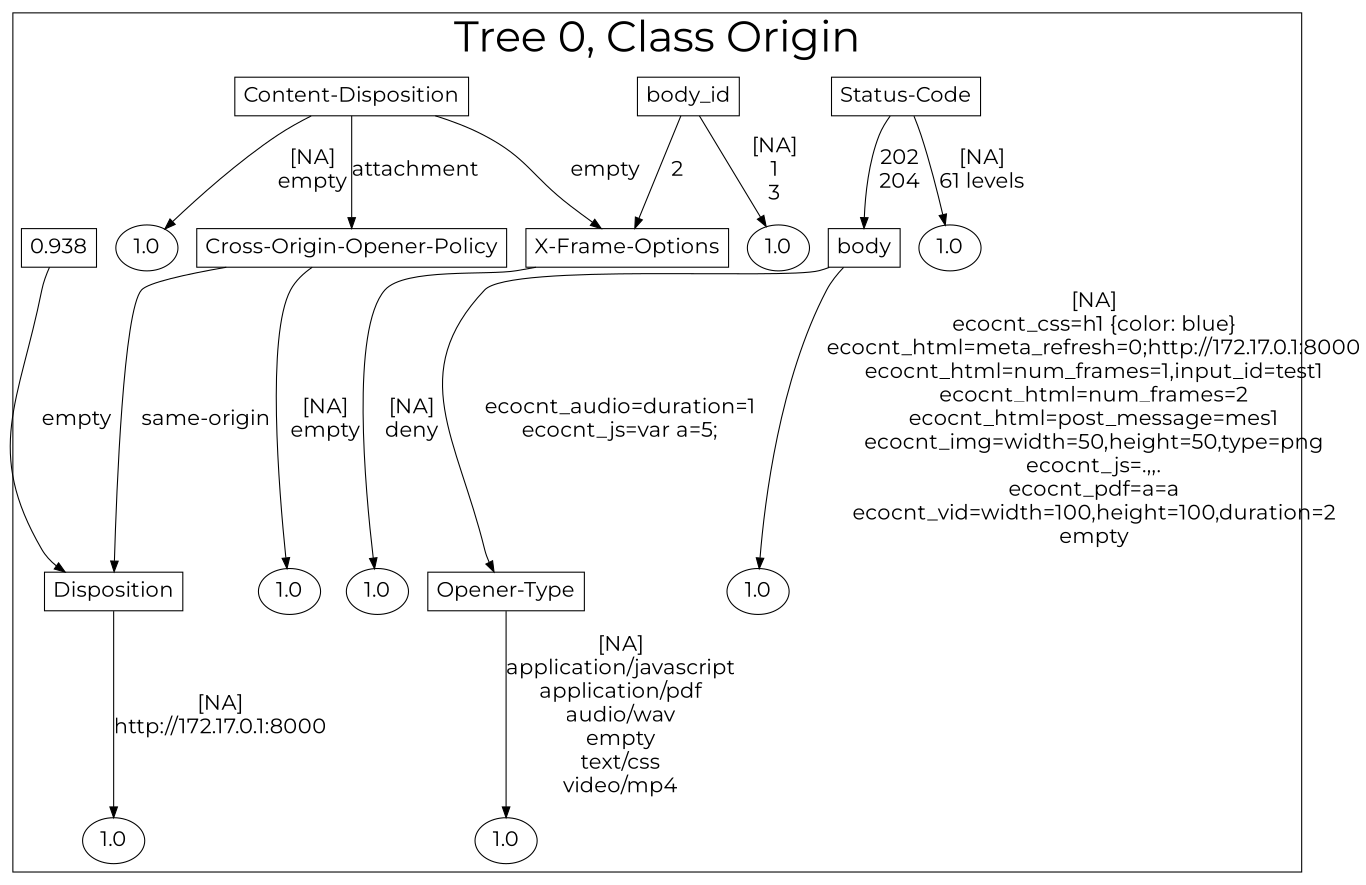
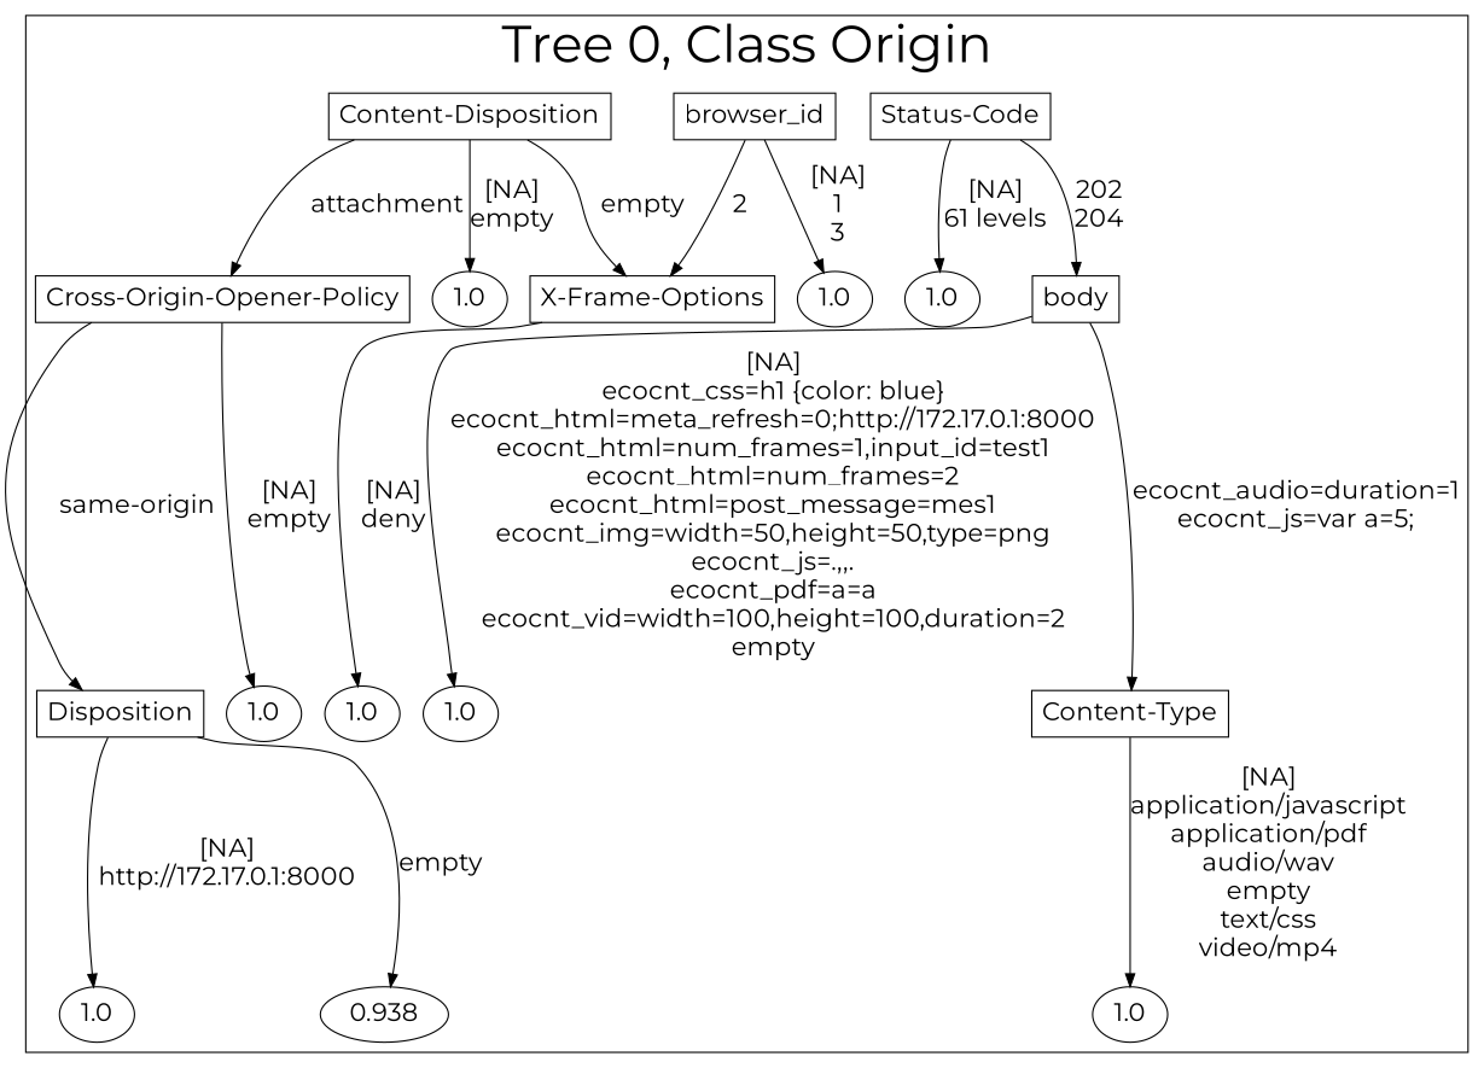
  digraph {
    fontname=Montserrat
    node [fontname=Montserrat fontsize=20]
    edge [fontname=Montserrat fontsize=20]
    n1 [label="Status-Code" shape=box]
    n2 [label=body shape=box]
    n3 [label=1.0]
-   n4 [label="Opener-Type" shape=box]
+   n4 [label="Content-Type" shape=box]
    n5 [label=1.0]
-   n6 [label=body_id shape=box]
+   n6 [label=browser_id shape=box]
    n7 [label=1.0]
    n8 [label="X-Frame-Options" shape=box]
    n9 [label=1.0]
    n10 [label="Content-Disposition" shape=box]
    n11 [label=1.0]
    n12 [label="Cross-Origin-Opener-Policy" shape=box]
    n13 [label=1.0]
    n14 [label=Disposition shape=box]
    n15 [label=1.0]
-   n16 [label=0.938 shape=box]
+   n16 [label=0.938]
    n17 [label=1.0]
    subgraph cluster_1 {
      fontsize=40
      label="Tree 0, Class Origin"
      subgraph sub_2 {
        fontsize=40
        label="Tree 0, Class False"
        n1
      }
      subgraph sub_3 {
        fontsize=40
        label="Tree 0, Class False"
        n2
        n3
      }
      subgraph sub_4 {
        fontsize=40
        label="Tree 0, Class False"
        n4
        n5
      }
      subgraph sub_5 {
        fontsize=40
        label="Tree 0, Class False"
        n6
        n7
      }
      subgraph sub_6 {
        fontsize=40
        label="Tree 0, Class False"
        n8
        n9
      }
      subgraph sub_7 {
        fontsize=40
        label="Tree 0, Class False"
        n10
        n11
      }
      subgraph sub_8 {
        fontsize=40
        label="Tree 0, Class False"
        n12
        n13
      }
      subgraph sub_9 {
        fontsize=40
        label="Tree 0, Class False"
        n14
        n15
      }
      subgraph sub_10 {
        fontsize=40
        label="Tree 0, Class False"
        n16
        n17
      }
    }
    n1 -> n2 [label="202\n204\n"]
    n1 -> n3 [label="[NA]\n61 levels\n"]
    n2 -> n4 [label="ecocnt_audio=duration=1\necocnt_js=var a=5;\n"]
    n2 -> n5 [label="[NA]\necocnt_css=h1 {color: blue}\necocnt_html=meta_refresh=0;http://172.17.0.1:8000\necocnt_html=num_frames=1,input_id=test1\necocnt_html=num_frames=2\necocnt_html=post_message=mes1\necocnt_img=width=50,height=50,type=png\necocnt_js=.,,.\necocnt_pdf=a=a\necocnt_vid=width=100,height=100,duration=2\nempty\n"]
    n4 -> n7 [label="[NA]\napplication/javascript\napplication/pdf\naudio/wav\nempty\ntext/css\nvideo/mp4\n"]
    n6 -> n8 [label="2\n"]
    n6 -> n9 [label="[NA]\n1\n3\n"]
    n8 -> n11 [label="[NA]\ndeny\n"]
    n10 -> n8 [label="empty\n"]
    n10 -> n12 [label="attachment\n"]
    n10 -> n13 [label="[NA]\nempty\n"]
    n12 -> n14 [label="same-origin\n"]
    n12 -> n15 [label="[NA]\nempty\n"]
-   n16 -> n14 [label="empty\n"]
+   n14 -> n16 [label="empty\n"]
    n14 -> n17 [label="[NA]\nhttp://172.17.0.1:8000\n"]
  }
